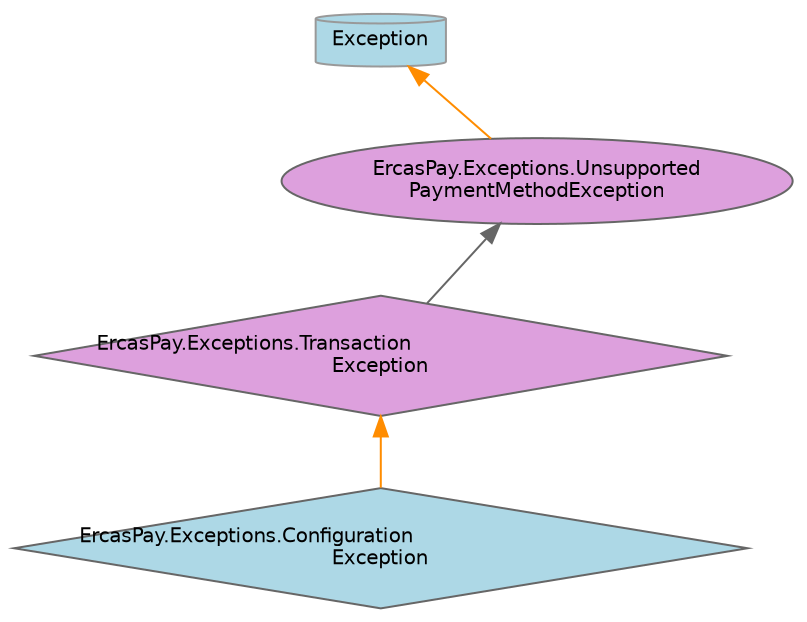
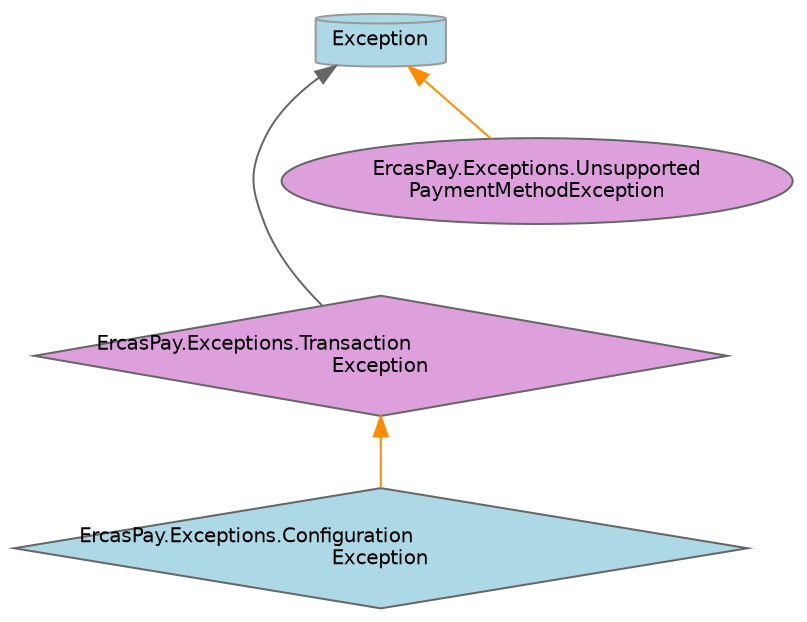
  digraph {
    rankdir=TB
    node [color=grey40 fillcolor=lightblue fontname=Helvetica fontsize=10 shape=diamond style=filled]
    edge [color=darkorange dir=back fontname=Helvetica fontsize=10 labelfontname=Helvetica labelfontsize=10 style=solid]
    n1 [color=grey60 height=0.2 label=Exception shape=cylinder width=0.4]
    n2 [fillcolor=plum height=0.2 label="ErcasPay.Exceptions.Transaction\lException" width=0.4]
    n3 [fillcolor=plum height=0.2 label="ErcasPay.Exceptions.Unsupported\lPaymentMethodException" shape=ellipse width=0.4]
    n4 [height=0.2 label="ErcasPay.Exceptions.Configuration\lException" width=0.4]
-   n3 -> n2 [color=gray40]
+   n1 -> n2 [color=gray40]
    n1 -> n3
    n2 -> n4
  }
